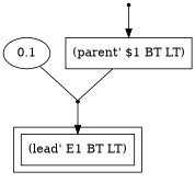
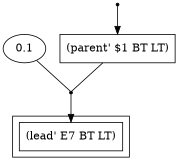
  digraph {
    rankdir=TB
    node [shape=box]
-   n1 [label="(lead' E1 BT LT)"]
+   n1 [label="(lead' E7 BT LT)"]
    n2 [label=0.1 shape=""]
    r0 [shape=point]
    r1 [shape=point]
    n5 [label="(parent' $1 BT LT)"]
    subgraph cluster_1 {
      n1
    }
    n2 -> r0 [arrowhead=none]
    r0 -> n1
    r1 -> n5
    n5 -> r0 [arrowhead=none]
  }
